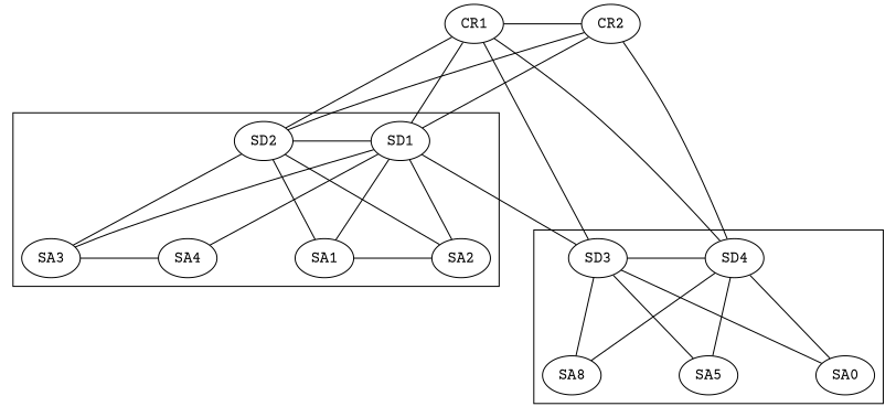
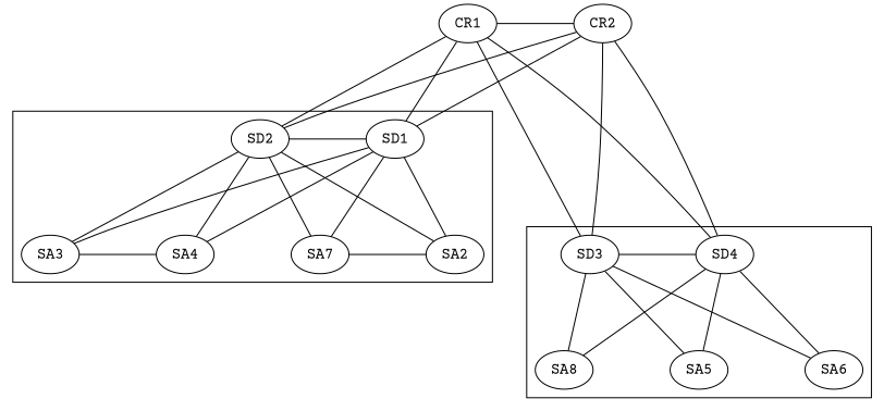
  graph {
    fontname="Courier Prime"
    nodesep=1.0
    ranksep=1.0
    node [fontname="Courier Prime"]
    edge [fontname="Courier Prime"]
    CR1
    CR2
    SD1
    SD2
-   SA1
+   SA1 [label=SA7]
    SA2
    SA3
    SA4
    SD3
    SD4
    SA5
-   SA6 [label=SA0]
+   SA6
    SA8
    subgraph sub_1 {
      rank=same
      CR1
      CR2
    }
    subgraph cluster_2 {
      subgraph sub_3 {
        rank=same
        SD1
        SD2
      }
      subgraph sub_4 {
        rank=same
        SA1
        SA2
        SA3
        SA4
      }
    }
    subgraph cluster_5 {
      subgraph sub_6 {
        rank=same
        SD3
        SD4
      }
      subgraph sub_7 {
        rank=same
        SA5
        SA6
        SA8
      }
    }
    CR1 -- CR2
    CR1 -- SD1
    CR1 -- SD2
    CR1 -- SD3
    CR1 -- SD4
    CR2 -- SD1
    CR2 -- SD2
-   SD1 -- SD3
+   CR2 -- SD3
    CR2 -- SD4
    SD1 -- SD2
    SD1 -- SA1
    SD1 -- SA2
    SD1 -- SA3
    SD1 -- SA4
    SD2 -- SA1
    SD2 -- SA2
    SD2 -- SA3
+   SD2 -- SA4
    SA1 -- SA2
    SA3 -- SA4
    SD3 -- SD4
    SD3 -- SA5
    SD3 -- SA6
    SD3 -- SA8
    SD4 -- SA5
    SD4 -- SA6
    SD4 -- SA8
  }
